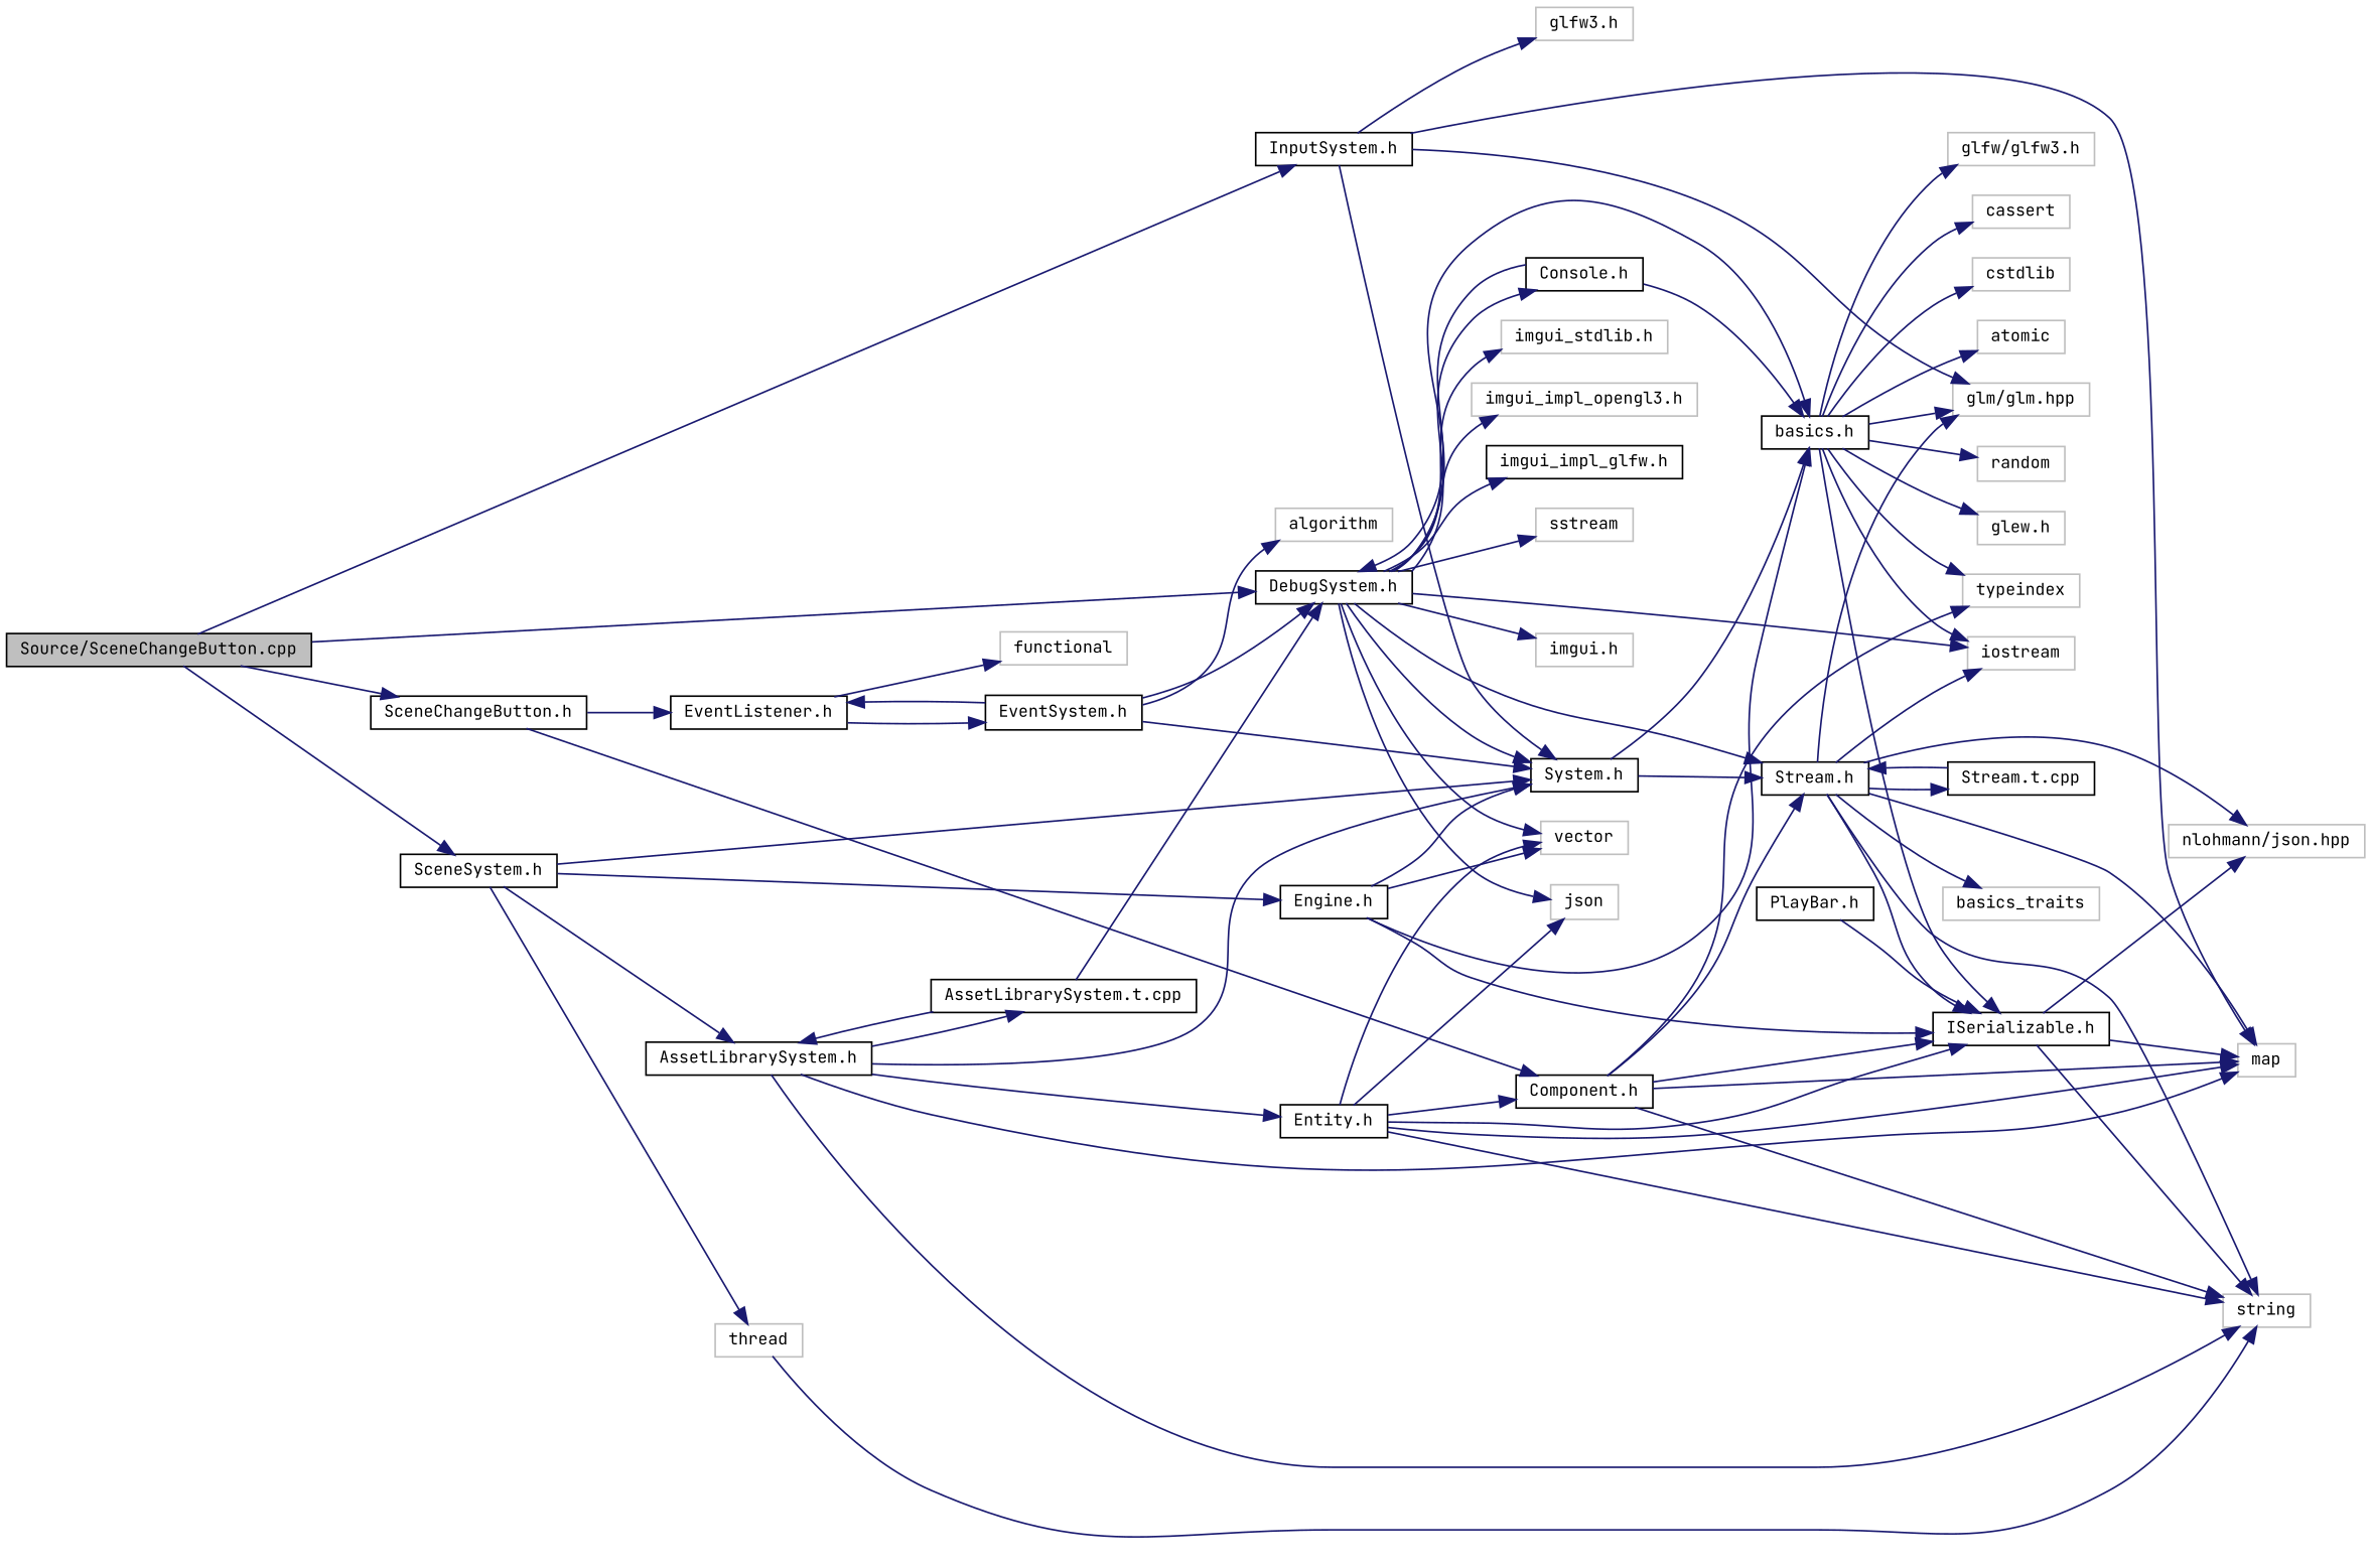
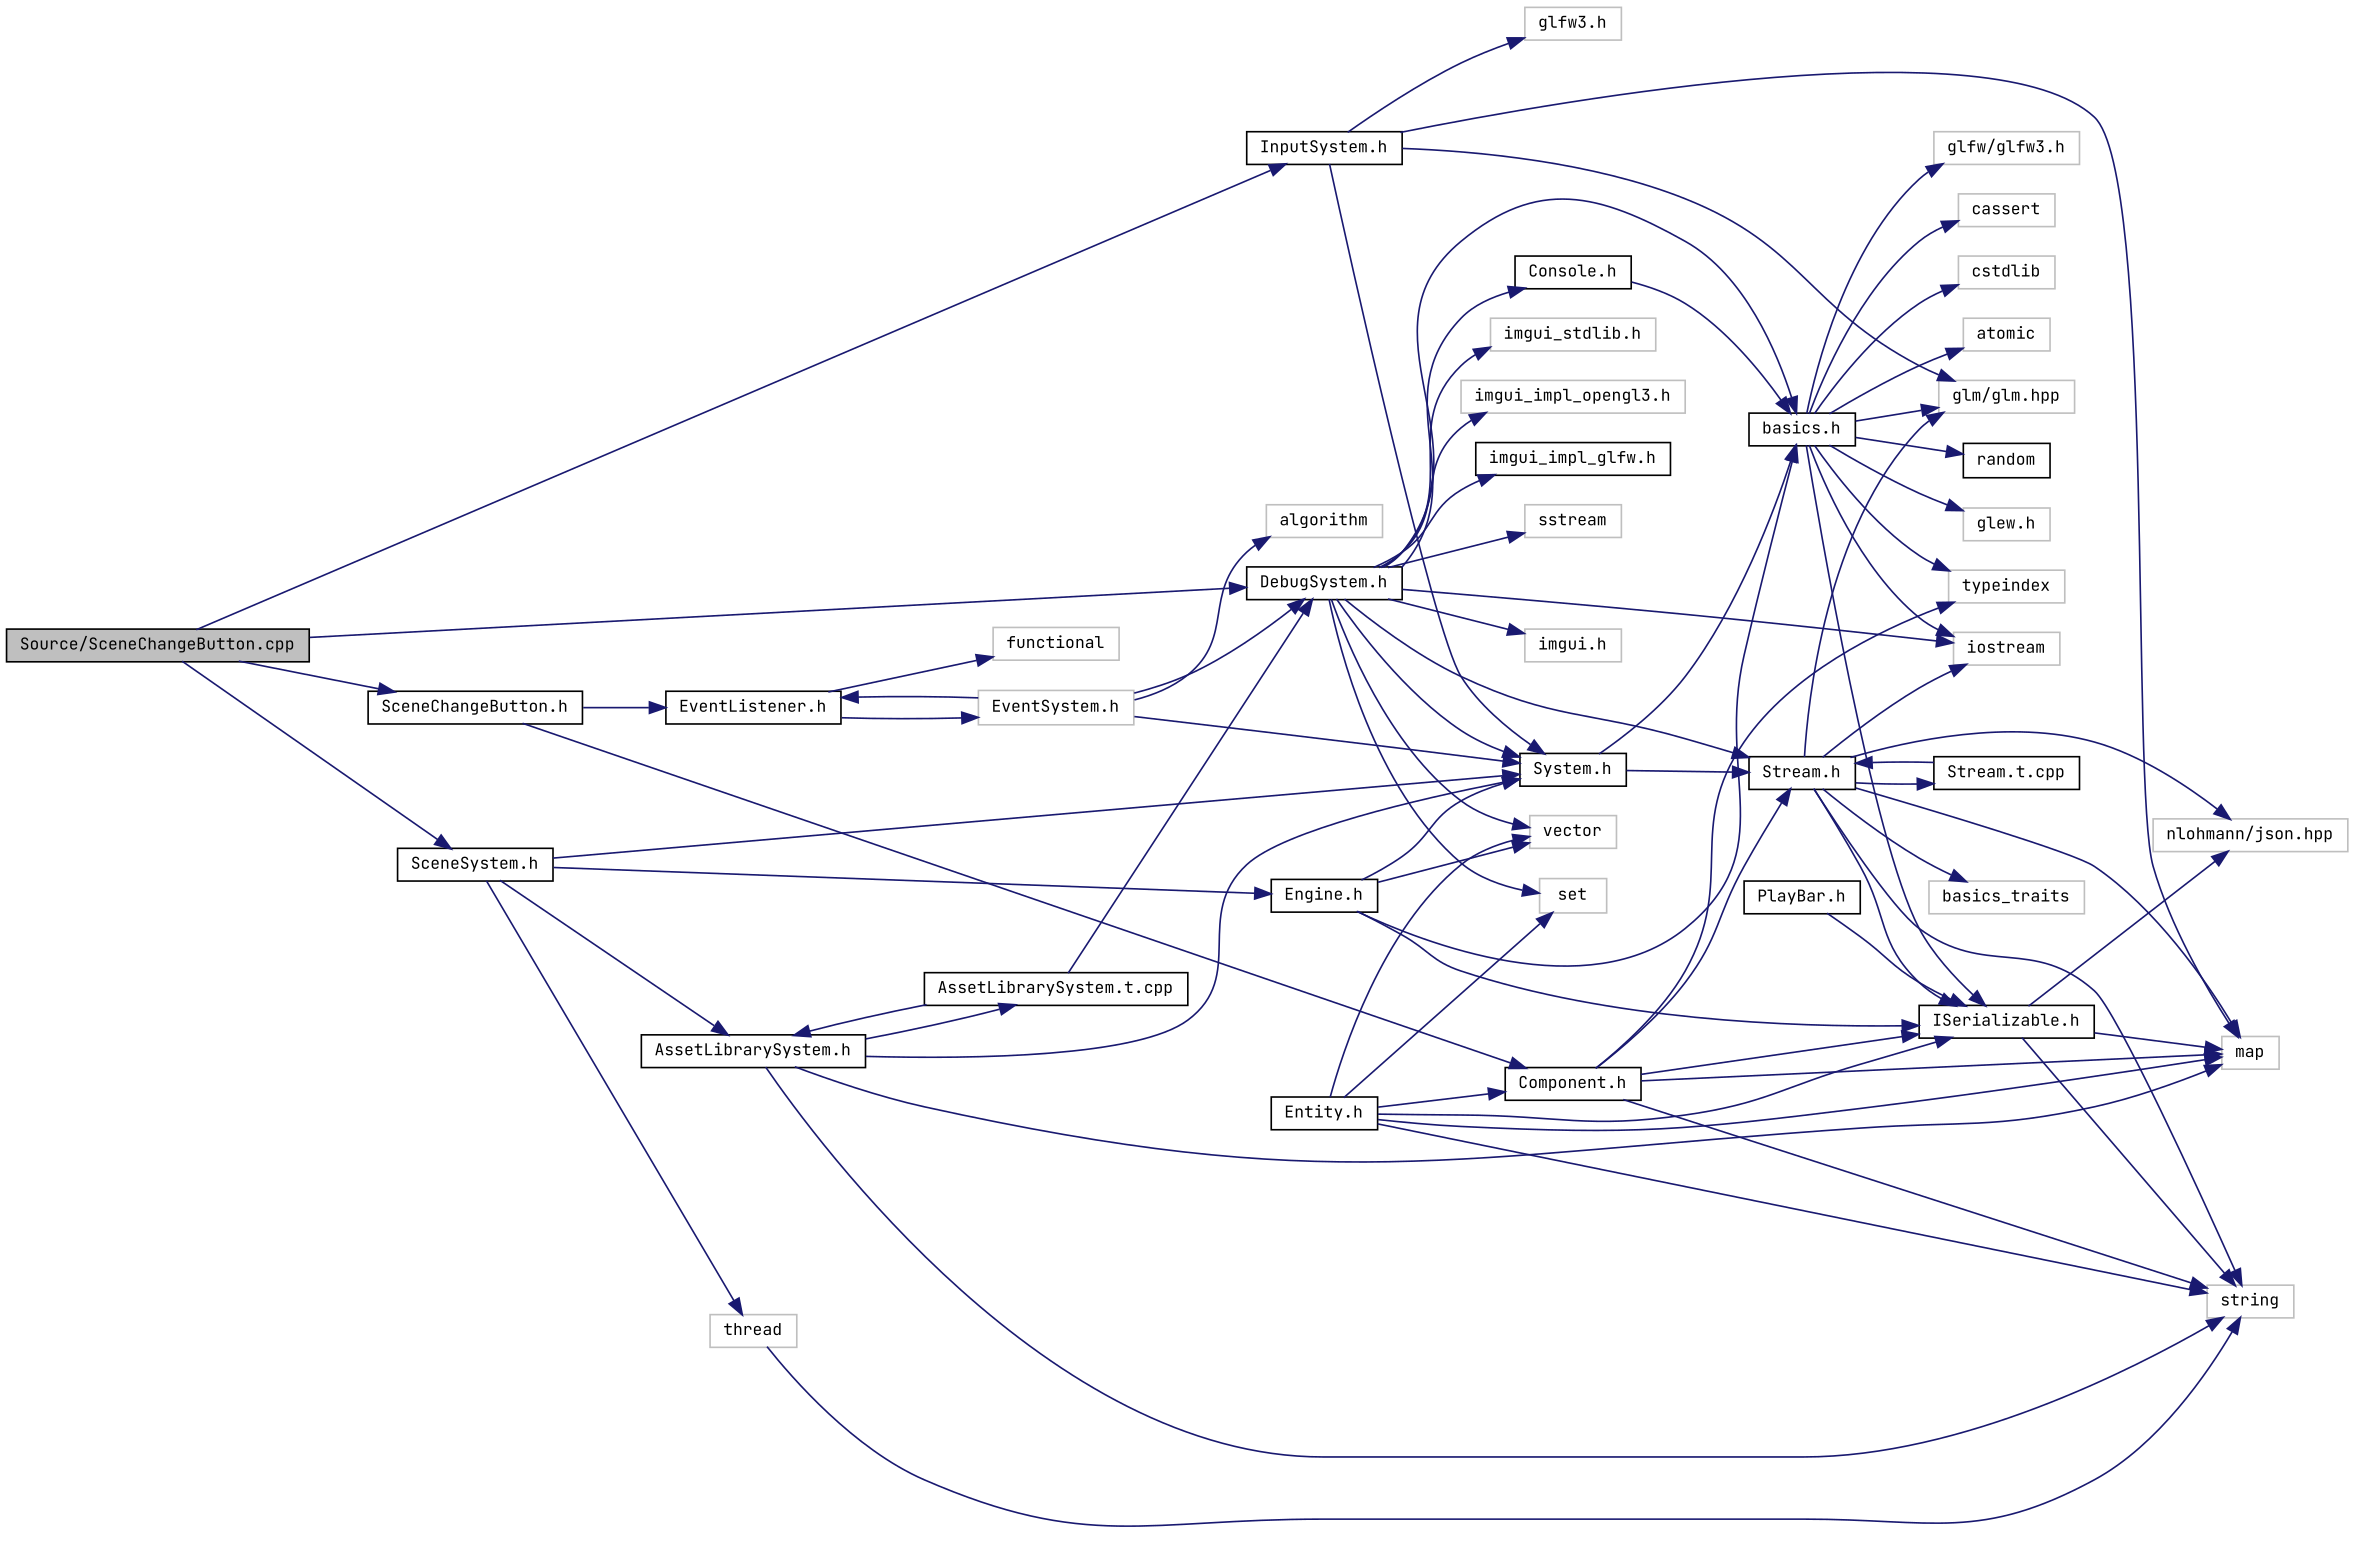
  digraph {
    fontname="JetBrains Mono"
    rankdir=LR
    node [color=grey75 fillcolor=white fontname="JetBrains Mono" fontsize=10 shape=record style=filled]
    edge [color=midnightblue fontname="JetBrains Mono" fontsize=10 labelfontname=Helvetica labelfontsize=10 style=solid]
    n1 [color=black fillcolor=grey75 fontcolor=black height=0.2 label="Source/SceneChangeButton.cpp" width=0.4]
    n2 [color=black height=0.2 label="SceneChangeButton.h" width=0.4]
    n3 [color=black height=0.2 label="DebugSystem.h" width=0.4]
    n4 [color=black height=0.2 label="InputSystem.h" width=0.4]
    n5 [color=black height=0.2 label="SceneSystem.h" width=0.4]
    n6 [color=black height=0.2 label="Component.h" width=0.4]
    n7 [color=black height=0.2 label="EventListener.h" width=0.4]
    n8 [color=black height=0.2 label="Stream.h" width=0.4]
    n9 [height=0.2 label=iostream width=0.4]
    n10 [color=black height=0.2 label="System.h" width=0.4]
    n11 [color=black height=0.2 label="basics.h" width=0.4]
    n12 [height=0.2 label=vector width=0.4]
    n13 [height=0.2 label="imgui.h" width=0.4]
    n14 [height=0.2 label="imgui_stdlib.h" width=0.4]
    n15 [height=0.2 label="imgui_impl_opengl3.h" width=0.4]
    n16 [color=black height=0.2 label="imgui_impl_glfw.h" width=0.4]
    n17 [color=black height=0.2 label="Console.h" width=0.4]
    n18 [height=0.2 label=sstream width=0.4]
-   n19 [height=0.2 label=json width=0.4]
+   n19 [height=0.2 label=set width=0.4]
    n20 [height=0.2 label=map width=0.4]
    n21 [height=0.2 label="glm/glm.hpp" width=0.4]
    n22 [height=0.2 label="glfw3.h" width=0.4]
    n23 [color=black height=0.2 label="AssetLibrarySystem.h" width=0.4]
    n24 [color=black height=0.2 label="Engine.h" width=0.4]
    n25 [height=0.2 label=thread width=0.4]
    n26 [height=0.2 label=typeindex width=0.4]
    n27 [height=0.2 label=string width=0.4]
    n28 [color=black height=0.2 label="ISerializable.h" width=0.4]
-   n29 [color=black height=0.2 label="EventSystem.h" width=0.4]
+   n29 [height=0.2 label="EventSystem.h" width=0.4]
    n30 [height=0.2 label=functional width=0.4]
    n31 [height=0.2 label="nlohmann/json.hpp" width=0.4]
    n32 [height=0.2 label=basics_traits width=0.4]
    n33 [color=black height=0.2 label="Stream.t.cpp" width=0.4]
    n34 [height=0.2 label=algorithm width=0.4]
    n35 [height=0.2 label="glew.h" width=0.4]
    n36 [height=0.2 label="glfw/glfw3.h" width=0.4]
    n37 [height=0.2 label=cassert width=0.4]
    n38 [height=0.2 label=cstdlib width=0.4]
    n39 [height=0.2 label=atomic width=0.4]
-   n40 [height=0.2 label=random width=0.4]
+   n40 [color=black height=0.2 label=random width=0.4]
    n41 [color=black height=0.2 label="PlayBar.h" width=0.4]
    n42 [color=black height=0.2 label="Entity.h" width=0.4]
    n43 [color=black height=0.2 label="AssetLibrarySystem.t.cpp" width=0.4]
    n1 -> n2
    n1 -> n3
    n1 -> n4
    n1 -> n5
    n2 -> n6
    n2 -> n7
    n3 -> n8
    n3 -> n9
    n3 -> n10
    n3 -> n11
    n3 -> n12
    n3 -> n13
    n3 -> n14
    n3 -> n15
    n3 -> n16
    n3 -> n17
    n3 -> n18
    n3 -> n19
    n4 -> n10
    n4 -> n20
    n4 -> n21
    n4 -> n22
    n5 -> n10
    n5 -> n23
    n5 -> n24
    n5 -> n25
    n6 -> n8
    n6 -> n20
    n6 -> n26
    n6 -> n27
    n6 -> n28
    n7 -> n29
    n7 -> n30
    n8 -> n9
    n8 -> n20
    n8 -> n21
    n8 -> n27
    n8 -> n28
    n8 -> n31
    n8 -> n32
    n8 -> n33
    n10 -> n8
    n10 -> n11
    n11 -> n9
    n11 -> n21
    n11 -> n26
    n11 -> n28
    n11 -> n35
    n11 -> n36
    n11 -> n37
    n11 -> n38
    n11 -> n39
    n11 -> n40
-   n17 -> n3
    n17 -> n11
    n23 -> n10
    n23 -> n20
    n23 -> n27
-   n23 -> n42
    n23 -> n43
    n24 -> n10
    n24 -> n11
    n24 -> n12
    n24 -> n28
    n25 -> n27
    n28 -> n20
    n28 -> n27
    n28 -> n31
    n29 -> n3
    n29 -> n7
    n29 -> n10
    n29 -> n34
    n33 -> n8
    n41 -> n28
    n42 -> n6
    n42 -> n12
    n42 -> n19
    n42 -> n20
    n42 -> n27
    n42 -> n28
    n43 -> n3
    n43 -> n23
  }
